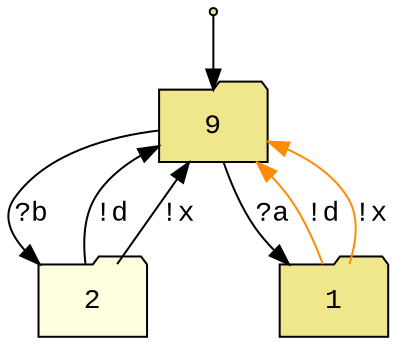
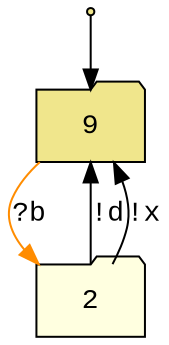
  digraph {
    fontname="Liberation Mono"
    node [fillcolor=khaki fontname="Liberation Mono" shape=folder style=filled]
    edge [color=black fontname="Liberation Mono"]
    ENTRY [shape=point]
    n2 [label=9]
    2 [fillcolor=lightyellow]
-   1
    ENTRY -> n2
-   n2 -> 2 [label="?b"]
-   n2 -> 1 [label="?a"]
+   n2 -> 2 [color=darkorange label="?b"]
    2 -> n2 [label="!d"]
    2 -> n2 [label="!x"]
-   1 -> n2 [color=darkorange label="!d"]
-   1 -> n2 [color=darkorange label="!x"]
  }
